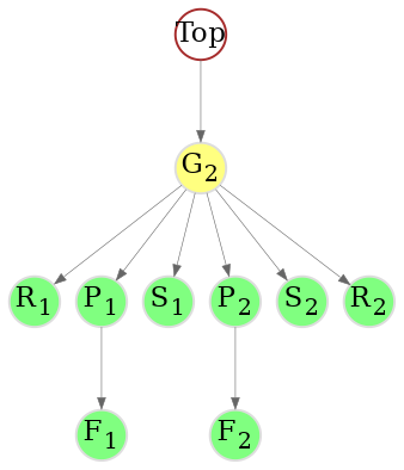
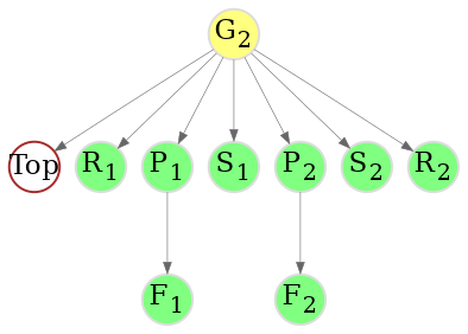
  digraph {
    bgcolor=white
    color=white
    nodesep=0.1
    rankdir=TB
    ranksep=0.5
    node [color="#DDDDDD" fixedsize=true fontsize=12 penwidth=1.0 style=filled fillcolor="#80ff80"]
    edge [arrowsize=0.5 color="#666666" penwidth=0.3]
    n1 [color=brown height=0.3 label=Top style=solid width=0.3 fillcolor=""]
    n2 [fillcolor="#ffff80" height=0.3 label=<G<SUB>2</SUB>> width=0.3]
    n3 [height=0.3 label=<R<SUB>1</SUB>> width=0.3]
    n4 [height=0.3 label=<P<SUB>1</SUB>> width=0.3]
    n5 [height=0.3 label=<S<SUB>1</SUB>> width=0.3]
    n6 [height=0.3 label=<P<SUB>2</SUB>> width=0.3]
    n7 [height=0.3 label=<S<SUB>2</SUB>> width=0.3]
    n8 [height=0.3 label=<R<SUB>2</SUB>> width=0.3]
    n9 [height=0.3 label=<F<SUB>1</SUB>> width=0.3]
    n10 [height=0.3 label=<F<SUB>2</SUB>> width=0.3]
-   n1 -> n2
+   n2 -> n1
    n2 -> n3
    n2 -> n4
    n2 -> n5
    n2 -> n6
    n2 -> n7
    n2 -> n8
    n4 -> n9
    n6 -> n10
  }
